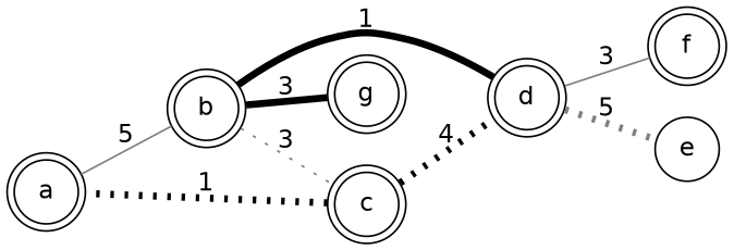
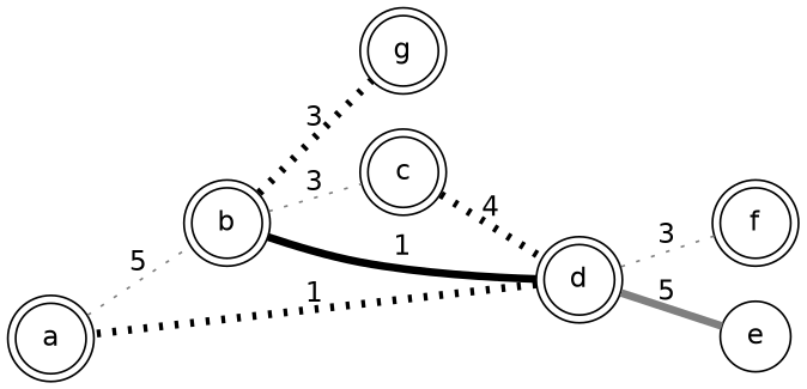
  digraph {
    fontname="DejaVu Sans"
    rankdir=LR
    node [fixedsize=true fontname="DejaVu Sans" penwidth=1 shape=doublecircle]
    edge [color=gray50 dir=none fontname="DejaVu Sans" penwidth=4 style=solid]
    a
    b
    g
    c
    d
    f
    e [shape=circle penwidth=""]
-   a -> b [label=5 penwidth=1]
-   b -> g [color=black label=3]
+   a -> b [label=5 penwidth=1 style=dotted]
+   b -> g [color=black label=3 style=dotted]
    b -> c [label=3 penwidth=1 style=dotted]
-   c -> a [color=black label=1 style=dotted]
+   d -> a [color=black label=1 style=dotted]
    c -> d [color=black label=4 style=dotted]
    d -> b [color=black label=1]
-   d -> f [label=3 penwidth=1]
-   d -> e [label=5 style=dotted]
+   d -> f [label=3 penwidth=1 style=dotted]
+   d -> e [label=5]
  }
